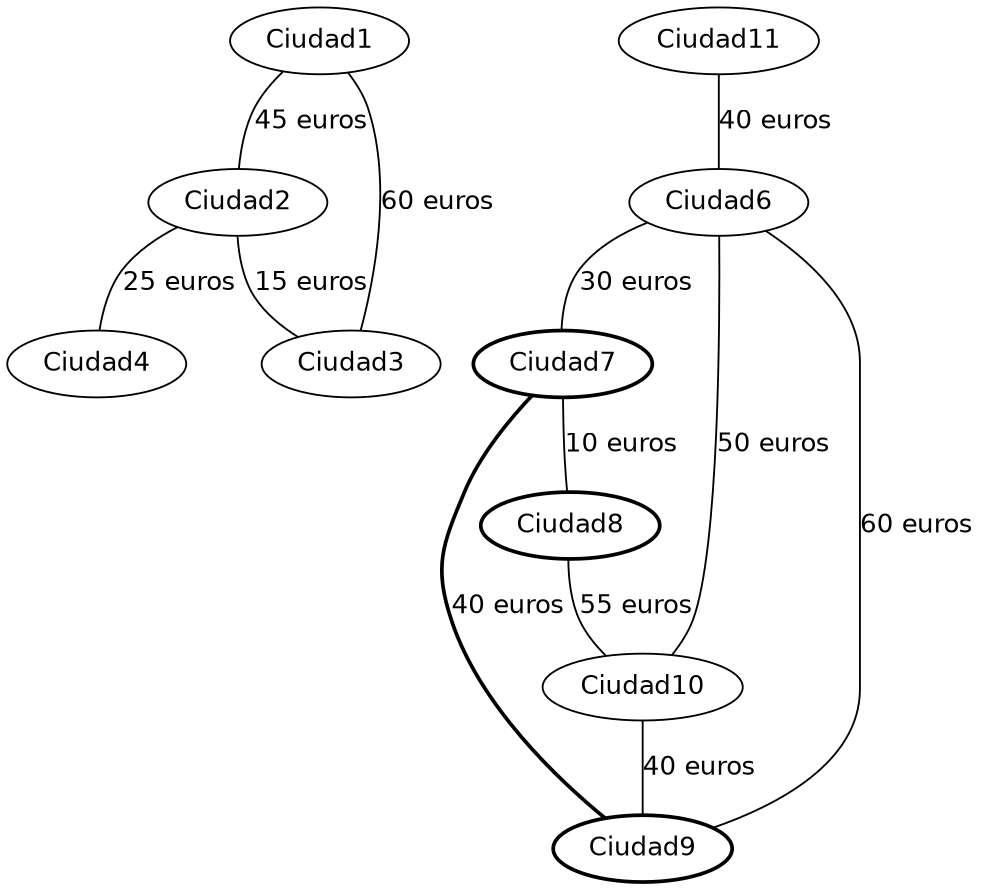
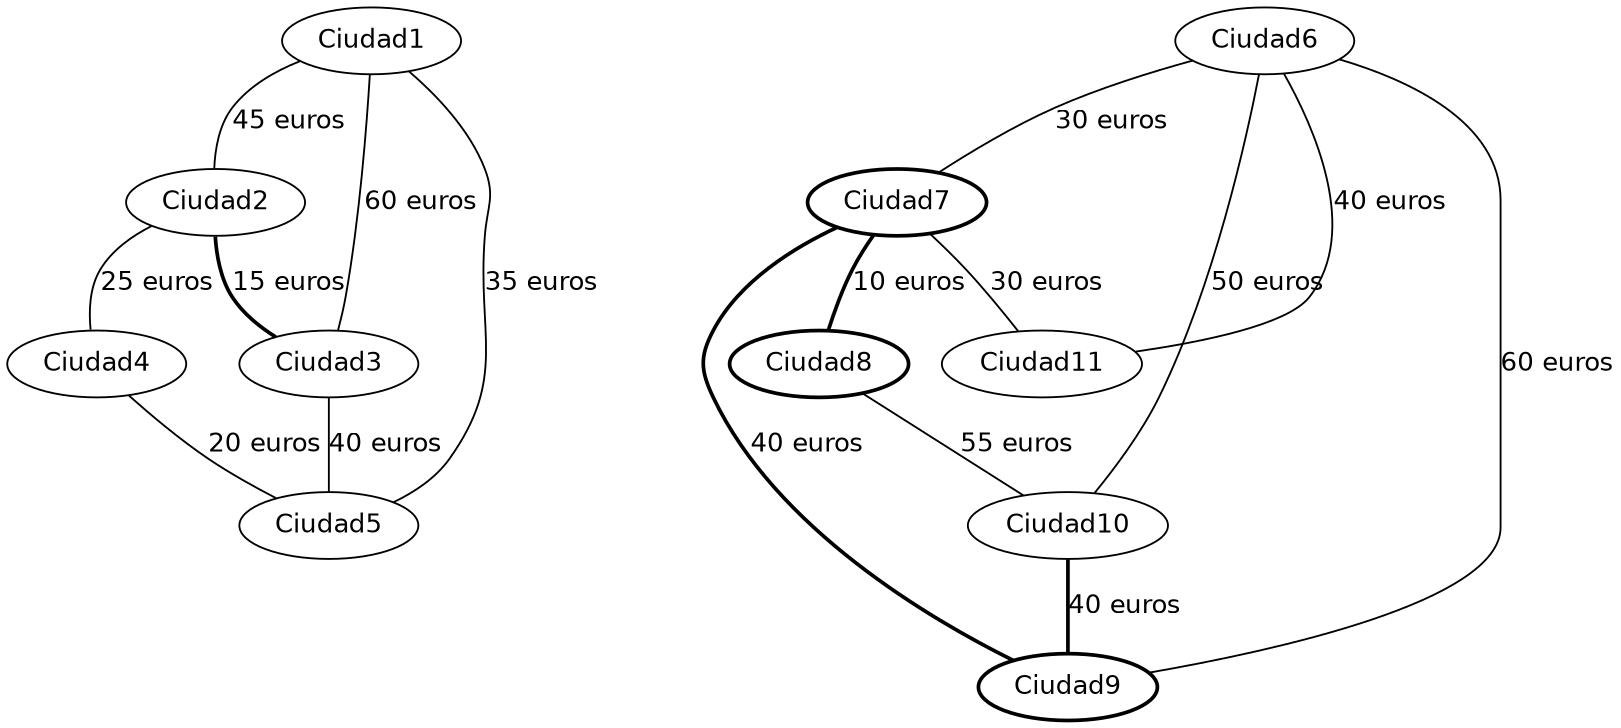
  strict graph {
    fontname="DejaVu Sans"
    node [fontname="DejaVu Sans" style=solid]
    edge [fontname="DejaVu Sans" style=solid]
    n1 [label=Ciudad1]
    n2 [label=Ciudad2]
    n3 [label=Ciudad3]
    n4 [label=Ciudad4]
+   n5 [label=Ciudad5]
    n6 [label=Ciudad6]
    n7 [label=Ciudad7 style=bold]
    n8 [label=Ciudad10]
    n9 [label=Ciudad8 style=bold]
    n10 [label=Ciudad9 style=bold]
    n11 [label=Ciudad11]
    n1 -- n2 [label="45 euros"]
    n1 -- n3 [label="60 euros"]
-   n2 -- n3 [label="15 euros"]
+   n2 -- n3 [label="15 euros" style=bold]
    n2 -- n4 [label="25 euros"]
+   n3 -- n5 [label="40 euros"]
+   n4 -- n5 [label="20 euros"]
+   n5 -- n1 [label="35 euros"]
    n6 -- n7 [label="30 euros"]
    n6 -- n8 [label="50 euros"]
-   n7 -- n9 [label="10 euros"]
+   n7 -- n9 [label="10 euros" style=bold]
    n7 -- n10 [label="40 euros" style=bold]
-   n8 -- n10 [label="40 euros"]
+   n7 -- n11 [label="30 euros"]
+   n8 -- n10 [label="40 euros" style=bold]
    n9 -- n8 [label="55 euros"]
    n10 -- n6 [label="60 euros"]
    n11 -- n6 [label="40 euros"]
  }
